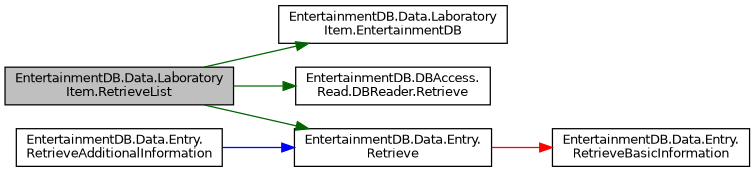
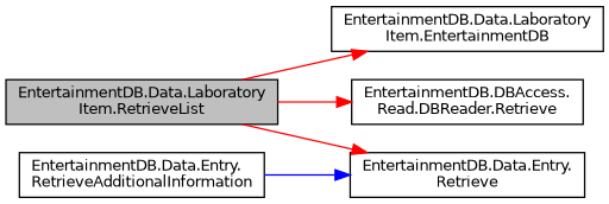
  digraph {
    rankdir=LR
    node [color=black fillcolor=white fontname=Helvetica fontsize=10 shape=record style=filled]
    edge [color=red fontname=Helvetica fontsize=10 labelfontname=Helvetica labelfontsize=10 style=solid]
    n1 [fillcolor=grey75 fontcolor=black height=0.2 label="EntertainmentDB.Data.Laboratory\lItem.RetrieveList" width=0.4]
    n2 [height=0.2 label="EntertainmentDB.Data.Laboratory\lItem.EntertainmentDB" width=0.4]
    n3 [height=0.2 label="EntertainmentDB.Data.Entry.\lRetrieve" width=0.4]
    n4 [height=0.2 label="EntertainmentDB.DBAccess.\lRead.DBReader.Retrieve" width=0.4]
-   n5 [height=0.2 label="EntertainmentDB.Data.Entry.\lRetrieveBasicInformation" width=0.4]
    n6 [height=0.2 label="EntertainmentDB.Data.Entry.\lRetrieveAdditionalInformation" width=0.4]
-   n1 -> n2 [color=darkgreen]
-   n1 -> n3 [color=darkgreen]
-   n1 -> n4 [color=darkgreen]
-   n3 -> n5
+   n1 -> n2
+   n1 -> n3
+   n1 -> n4
    n6 -> n3 [color=blue]
  }
